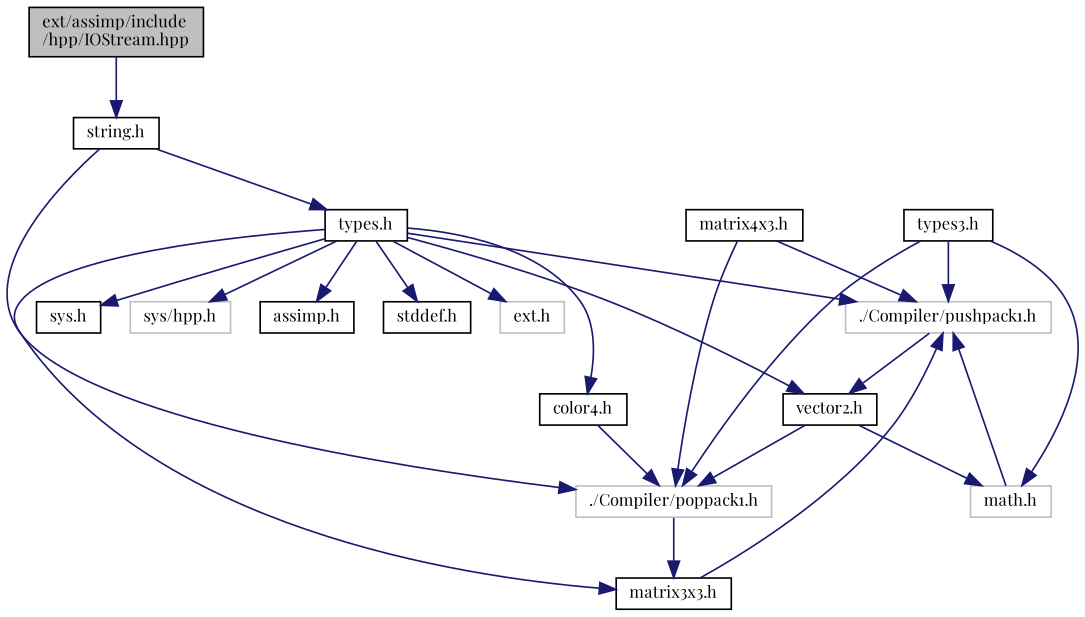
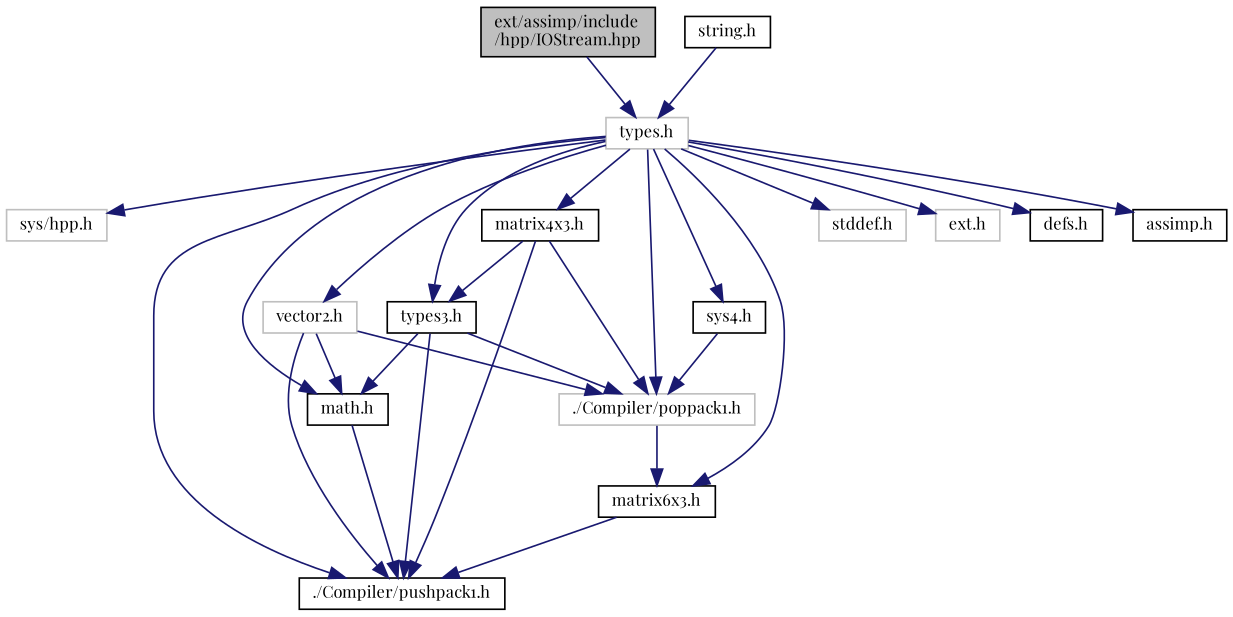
  digraph {
    fontname="Playfair Display"
    node [color=black fillcolor=white fontname="Playfair Display" fontsize=10 shape=record style=filled]
    edge [color=midnightblue fontname="Playfair Display" fontsize=10 labelfontname=Helvetica labelfontsize=10 style=solid]
    n1 [fillcolor=grey75 fontcolor=black height=0.2 label="ext/assimp/include\l/hpp/IOStream.hpp" width=0.4]
-   n2 [height=0.2 label="types.h" width=0.4]
+   n2 [color=grey75 height=0.2 label="types.h" width=0.4]
    n3 [color=grey75 height=0.2 label="sys/hpp.h" width=0.4]
-   n4 [color=grey75 height=0.2 label="math.h" width=0.4]
-   n5 [height=0.2 label="stddef.h" width=0.4]
+   n4 [height=0.2 label="math.h" width=0.4]
+   n5 [color=grey75 height=0.2 label="stddef.h" width=0.4]
    n6 [color=grey75 height=0.2 label="ext.h" width=0.4]
-   n7 [height=0.2 label="sys.h" width=0.4]
+   n7 [height=0.2 label="defs.h" width=0.4]
    n8 [height=0.2 label="types3.h" width=0.4]
-   n9 [color=grey75 height=0.2 label="./Compiler/pushpack1.h" width=0.4]
+   n9 [height=0.2 label="./Compiler/pushpack1.h" width=0.4]
    n10 [color=grey75 height=0.2 label="./Compiler/poppack1.h" width=0.4]
-   n11 [height=0.2 label="vector2.h" width=0.4]
-   n12 [height=0.2 label="color4.h" width=0.4]
-   n13 [height=0.2 label="matrix3x3.h" width=0.4]
+   n11 [color=grey75 height=0.2 label="vector2.h" width=0.4]
+   n12 [height=0.2 label="sys4.h" width=0.4]
+   n13 [height=0.2 label="matrix6x3.h" width=0.4]
    n14 [height=0.2 label="matrix4x3.h" width=0.4]
    n15 [height=0.2 label="assimp.h" width=0.4]
    n16 [height=0.2 label="string.h" width=0.4]
-   n1 -> n16
+   n1 -> n2
    n2 -> n3
+   n2 -> n4
    n2 -> n5
    n2 -> n6
    n2 -> n7
+   n2 -> n8
    n2 -> n9
-   n16 -> n10
+   n2 -> n10
    n2 -> n11
    n2 -> n12
    n2 -> n13
+   n2 -> n14
    n2 -> n15
    n4 -> n9
    n8 -> n4
    n8 -> n9
    n8 -> n10
    n10 -> n13
    n11 -> n4
-   n9 -> n11
+   n11 -> n9
    n11 -> n10
    n12 -> n10
    n13 -> n9
+   n14 -> n8
    n14 -> n9
    n14 -> n10
    n16 -> n2
  }
